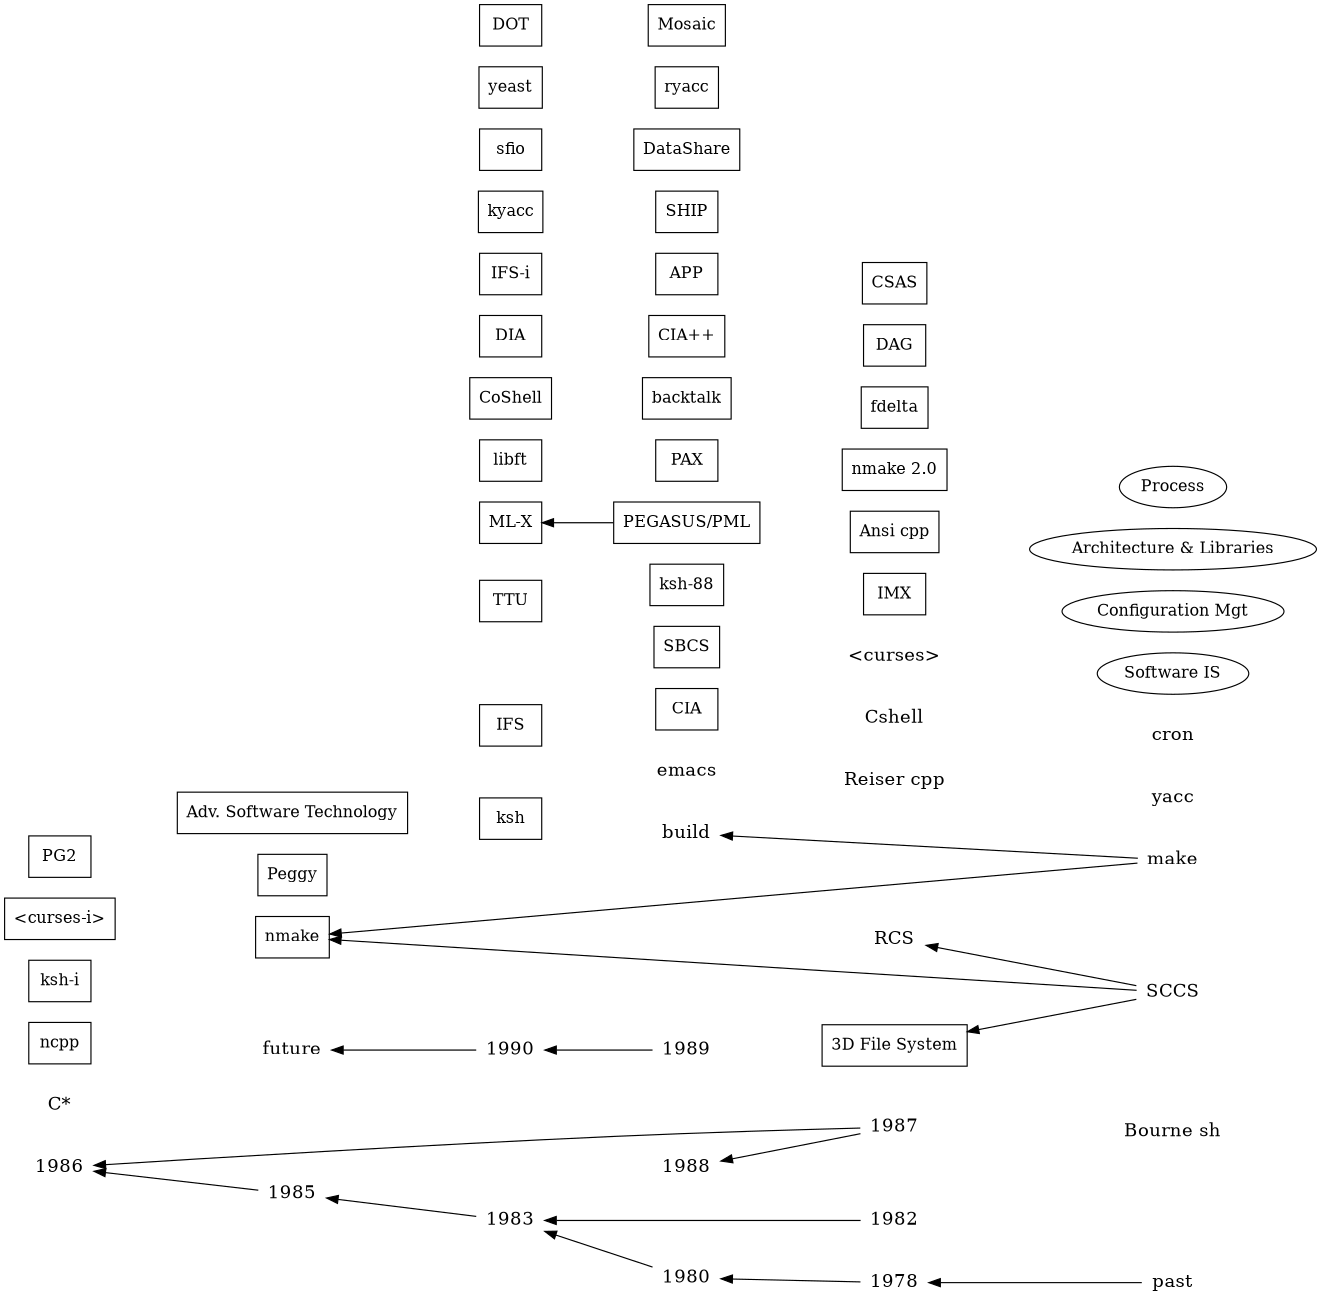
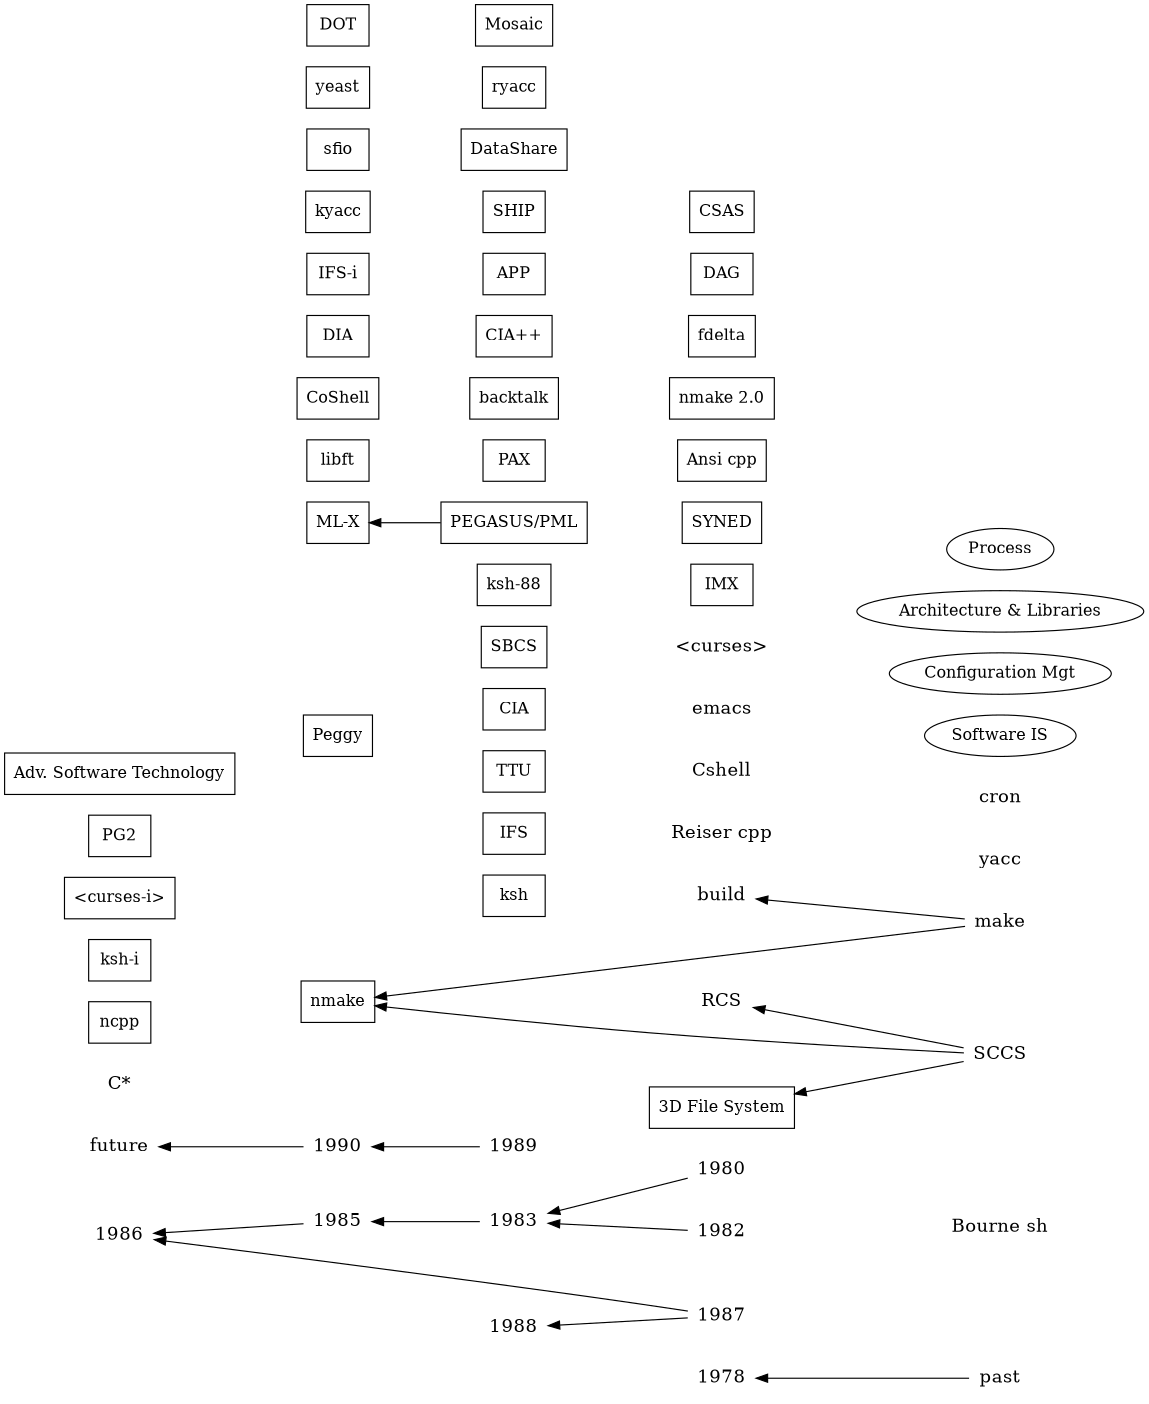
  digraph {
    rankdir=RL
    ranksep=.75
    node [shape=box]
    past [fontsize=16 shape=plaintext]
    1978 [fontsize=16 shape=plaintext]
    1980 [fontsize=16 shape=plaintext]
    1982 [fontsize=16 shape=plaintext]
    1983 [fontsize=16 shape=plaintext]
    1985 [fontsize=16 shape=plaintext]
    1986 [fontsize=16 shape=plaintext]
    1987 [fontsize=16 shape=plaintext]
    1988 [fontsize=16 shape=plaintext]
    1989 [fontsize=16 shape=plaintext]
    1990 [fontsize=16 shape=plaintext]
    future [fontsize=16 shape=plaintext]
    "Bourne sh" [fontsize=16 shape=plaintext]
    make [fontsize=16 shape=plaintext]
    SCCS [fontsize=16 shape=plaintext]
    yacc [fontsize=16 shape=plaintext]
    cron [fontsize=16 shape=plaintext]
    "Reiser cpp" [fontsize=16 shape=plaintext]
    Cshell [fontsize=16 shape=plaintext]
    emacs [fontsize=16 shape=plaintext]
    build [fontsize=16 shape=plaintext]
    "<curses>" [fontsize=16 shape=plaintext]
    RCS [fontsize=16 shape=plaintext]
    "C*" [fontsize=16 shape=plaintext]
    "Software IS" [shape=""]
    "Configuration Mgt" [shape=""]
    "Architecture & Libraries" [shape=""]
    Process [shape=""]
    IMX
+   SYNED
    ksh
    IFS
    TTU
    nmake
    Peggy
    ncpp
    "ksh-i"
    "<curses-i>"
    PG2
    "Ansi cpp"
    "nmake 2.0"
    "3D File System"
    fdelta
    DAG
    CSAS
    CIA
    SBCS
    "ksh-88"
    "PEGASUS/PML"
    PAX
    backtalk
    "CIA++"
    APP
    SHIP
    DataShare
    ryacc
    Mosaic
    libft
    CoShell
    DIA
    "IFS-i"
    kyacc
    sfio
    yeast
    "ML-X"
    DOT
    "Adv. Software Technology"
    subgraph sub_1 {
      past
      1978
      1980
      1982
      1983
      1985
      1986
      1987
      1988
      1989
      1990
      future
      "Bourne sh"
      make
      SCCS
      yacc
      cron
      "Reiser cpp"
      Cshell
      emacs
      build
      "<curses>"
      RCS
      "C*"
    }
    subgraph sub_2 {
      rank=same
      "Software IS"
      "Configuration Mgt"
      "Architecture & Libraries"
      Process
    }
    subgraph sub_3 {
      rank=same
      past
      "Bourne sh"
      make
      SCCS
      yacc
      cron
    }
    subgraph sub_4 {
      rank=same
      1978
      "Reiser cpp"
      Cshell
    }
    subgraph sub_5 {
      rank=same
      1980
      emacs
      build
    }
    subgraph sub_6 {
      rank=same
      1982
      "<curses>"
      RCS
      IMX
+     SYNED
    }
    subgraph sub_7 {
      rank=same
      1983
      ksh
      IFS
      TTU
    }
    subgraph sub_8 {
      rank=same
      1985
      nmake
      Peggy
    }
    subgraph sub_9 {
      rank=same
      1986
      "C*"
      ncpp
      "ksh-i"
      "<curses-i>"
      PG2
    }
    subgraph sub_10 {
      rank=same
      1987
      "Ansi cpp"
      "nmake 2.0"
      "3D File System"
      fdelta
      DAG
      CSAS
    }
    subgraph sub_11 {
      rank=same
      1988
      CIA
      SBCS
      "ksh-88"
      "PEGASUS/PML"
      PAX
      backtalk
    }
    subgraph sub_12 {
      rank=same
      1989
      "CIA++"
      APP
      SHIP
      DataShare
      ryacc
      Mosaic
    }
    subgraph sub_13 {
      rank=same
      1990
      libft
      CoShell
      DIA
      "IFS-i"
      kyacc
      sfio
      yeast
      "ML-X"
      DOT
    }
    subgraph sub_14 {
      rank=same
      future
      "Adv. Software Technology"
    }
    past -> 1978
-   1978 -> 1980
    1980 -> 1983
    1982 -> 1983
    1983 -> 1985
    1985 -> 1986
    1987 -> 1986
    1987 -> 1988
    1989 -> 1990
    1990 -> future
    make -> build
    make -> nmake
    SCCS -> RCS
    SCCS -> nmake
    SCCS -> "3D File System"
    "PEGASUS/PML" -> "ML-X"
  }
